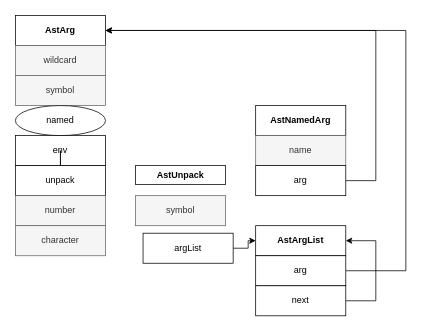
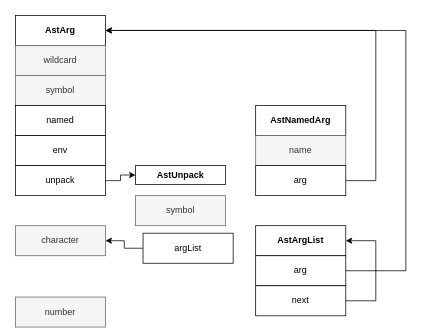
  <mxCell id="0" />
  <mxCell id="1" parent="0" />
  <mxCell id="2" value="AstArg" style="rounded=0;whiteSpace=wrap;html=1;fontStyle=1" vertex="1" parent="1"><mxGeometry x="20" y="20" width="120" height="40" as="geometry" /></mxCell>
  <mxCell id="3" value="wildcard" style="rounded=0;whiteSpace=wrap;html=1;fillColor=#f5f5f5;fontColor=#333333;strokeColor=#666666;" vertex="1" parent="1"><mxGeometry x="20" y="60" width="120" height="40" as="geometry" /></mxCell>
  <mxCell id="4" value="symbol" style="rounded=0;whiteSpace=wrap;html=1;fillColor=#f5f5f5;fontColor=#333333;strokeColor=#666666;" vertex="1" parent="1"><mxGeometry x="20" y="100" width="120" height="40" as="geometry" /></mxCell>
- <mxCell id="5" value="named" style="ellipse;whiteSpace=wrap;html=1;" vertex="1" parent="1"><mxGeometry x="20" y="140" width="120" height="40" as="geometry" /></mxCell>
+ <mxCell id="5" value="named" style="rounded=0;whiteSpace=wrap;html=1;" vertex="1" parent="1"><mxGeometry x="20" y="140" width="120" height="40" as="geometry" /></mxCell>
  <mxCell id="6" value="AstNamedArg" style="rounded=0;whiteSpace=wrap;html=1;fontStyle=1" vertex="1" parent="1"><mxGeometry x="340" y="140" width="120" height="40" as="geometry" /></mxCell>
  <mxCell id="7" value="env" style="rounded=0;whiteSpace=wrap;html=1;" vertex="1" parent="1"><mxGeometry x="20" y="180" width="120" height="40" as="geometry" /></mxCell>
- <mxCell id="8" style="edgeStyle=orthogonalEdgeStyle;rounded=0;orthogonalLoop=1;jettySize=auto;html=1;" edge="1" parent="1" source="9" target="7"><mxGeometry relative="1" as="geometry" /></mxCell>
+ <mxCell id="8" style="edgeStyle=orthogonalEdgeStyle;rounded=0;orthogonalLoop=1;jettySize=auto;html=1;" edge="1" parent="1" source="9" target="10"><mxGeometry relative="1" as="geometry" /></mxCell>
  <mxCell id="9" value="unpack" style="rounded=0;whiteSpace=wrap;html=1;" vertex="1" parent="1"><mxGeometry x="20" y="220" width="120" height="40" as="geometry" /></mxCell>
  <mxCell id="10" value="AstUnpack" style="rounded=0;whiteSpace=wrap;html=1;fontStyle=1" vertex="1" parent="1"><mxGeometry x="180" y="220" width="120" height="25" as="geometry" /></mxCell>
- <mxCell id="11" value="number" style="rounded=0;whiteSpace=wrap;html=1;fillColor=#f5f5f5;fontColor=#333333;strokeColor=#666666;" vertex="1" parent="1"><mxGeometry x="20" y="260" width="120" height="40" as="geometry" /></mxCell>
+ <mxCell id="11" value="number" style="rounded=0;whiteSpace=wrap;html=1;fillColor=#f5f5f5;fontColor=#333333;strokeColor=#666666;" vertex="1" parent="1"><mxGeometry x="20" y="395" width="120" height="40" as="geometry" /></mxCell>
  <mxCell id="12" value="character" style="rounded=0;whiteSpace=wrap;html=1;fillColor=#f5f5f5;fontColor=#333333;strokeColor=#666666;" vertex="1" parent="1"><mxGeometry x="20" y="300" width="120" height="40" as="geometry" /></mxCell>
  <mxCell id="13" value="name" style="rounded=0;whiteSpace=wrap;html=1;fillColor=#f5f5f5;fontColor=#333333;strokeColor=#666666;" vertex="1" parent="1"><mxGeometry x="340" y="180" width="120" height="40" as="geometry" /></mxCell>
  <mxCell id="14" style="edgeStyle=orthogonalEdgeStyle;rounded=0;orthogonalLoop=1;jettySize=auto;html=1;entryX=1;entryY=0.5;entryDx=0;entryDy=0;" edge="1" parent="1" source="15" target="2"><mxGeometry relative="1" as="geometry"><Array as="points"><mxPoint x="500" y="240" /><mxPoint x="500" y="40" /></Array></mxGeometry></mxCell>
  <mxCell id="15" value="arg" style="rounded=0;whiteSpace=wrap;html=1;" vertex="1" parent="1"><mxGeometry x="340" y="220" width="120" height="40" as="geometry" /></mxCell>
  <mxCell id="16" value="symbol" style="rounded=0;whiteSpace=wrap;html=1;fillColor=#f5f5f5;fontColor=#333333;strokeColor=#666666;" vertex="1" parent="1"><mxGeometry x="180" y="260" width="120" height="40" as="geometry" /></mxCell>
- <mxCell id="17" style="edgeStyle=orthogonalEdgeStyle;rounded=0;orthogonalLoop=1;jettySize=auto;html=1;entryX=0;entryY=0.5;entryDx=0;entryDy=0;" edge="1" parent="1" source="18" target="19"><mxGeometry relative="1" as="geometry" /></mxCell>
+ <mxCell id="17" style="edgeStyle=orthogonalEdgeStyle;rounded=0;orthogonalLoop=1;jettySize=auto;html=1;" edge="1" parent="1" source="18" target="12"><mxGeometry relative="1" as="geometry" /></mxCell>
  <mxCell id="18" value="argList" style="rounded=0;whiteSpace=wrap;html=1;" vertex="1" parent="1"><mxGeometry x="190" y="310" width="120" height="40" as="geometry" /></mxCell>
  <mxCell id="19" value="AstArgList" style="rounded=0;whiteSpace=wrap;html=1;fontStyle=1" vertex="1" parent="1"><mxGeometry x="340" y="300" width="120" height="40" as="geometry" /></mxCell>
  <mxCell id="20" style="edgeStyle=orthogonalEdgeStyle;rounded=0;orthogonalLoop=1;jettySize=auto;html=1;" edge="1" parent="1" source="21"><mxGeometry relative="1" as="geometry"><mxPoint x="140" y="40" as="targetPoint" /><Array as="points"><mxPoint x="540" y="360" /><mxPoint x="540" y="40" /><mxPoint x="140" y="40" /></Array></mxGeometry></mxCell>
  <mxCell id="21" value="arg" style="rounded=0;whiteSpace=wrap;html=1;" vertex="1" parent="1"><mxGeometry x="340" y="340" width="120" height="40" as="geometry" /></mxCell>
  <mxCell id="22" style="edgeStyle=orthogonalEdgeStyle;rounded=0;orthogonalLoop=1;jettySize=auto;html=1;entryX=1;entryY=0.5;entryDx=0;entryDy=0;" edge="1" parent="1" source="23" target="19"><mxGeometry relative="1" as="geometry"><Array as="points"><mxPoint x="500" y="400" /><mxPoint x="500" y="320" /></Array></mxGeometry></mxCell>
  <mxCell id="23" value="next" style="rounded=0;whiteSpace=wrap;html=1;" vertex="1" parent="1"><mxGeometry x="340" y="380" width="120" height="40" as="geometry" /></mxCell>
